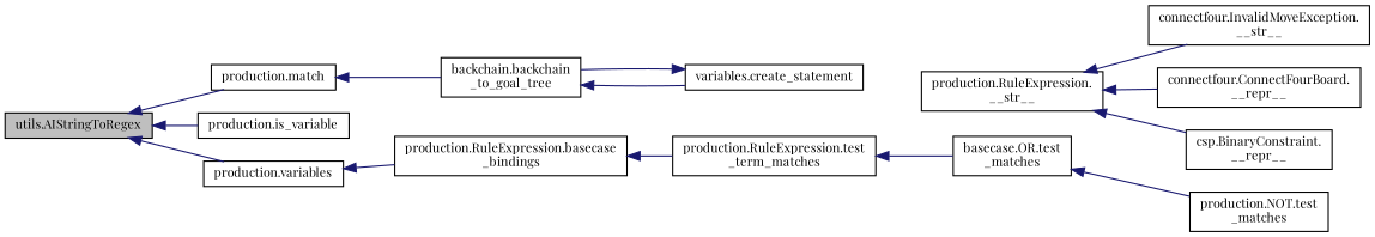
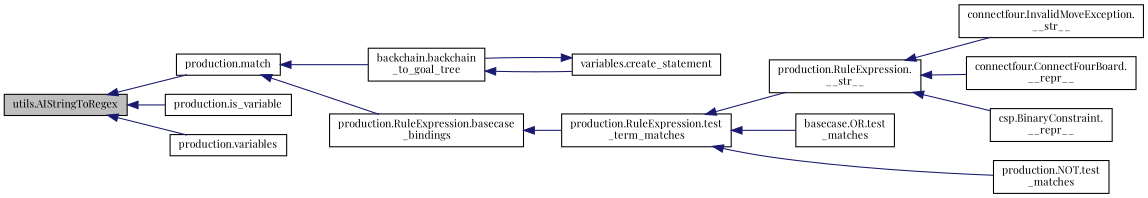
  digraph {
    fontname="Playfair Display"
    rankdir=LR
    node [color=black fillcolor=white fontname="Playfair Display" fontsize=10 shape=record style=filled]
    edge [color=midnightblue dir=back fontname="Playfair Display" fontsize=10 labelfontname=Helvetica labelfontsize=10 style=solid]
    n1 [fillcolor=grey75 fontcolor=black height=0.2 label="utils.AIStringToRegex" width=0.4]
    n2 [height=0.2 label="production.match" width=0.4]
    n3 [height=0.2 label="production.is_variable" width=0.4]
    n4 [height=0.2 label="production.variables" width=0.4]
    n5 [height=0.2 label="backchain.backchain\l_to_goal_tree" width=0.4]
    n6 [height=0.2 label="production.RuleExpression.basecase\l_bindings" width=0.4]
    n7 [height=0.2 label="variables.create_statement" width=0.4]
    n8 [height=0.2 label="production.RuleExpression.test\l_term_matches" width=0.4]
    n9 [height=0.2 label="production.RuleExpression.\l__str__" width=0.4]
    n10 [height=0.2 label="basecase.OR.test\l_matches" width=0.4]
    n11 [height=0.2 label="production.NOT.test\l_matches" width=0.4]
    n12 [height=0.2 label="connectfour.InvalidMoveException.\l__str__" width=0.4]
    n13 [height=0.2 label="connectfour.ConnectFourBoard.\l__repr__" width=0.4]
    n14 [height=0.2 label="csp.BinaryConstraint.\l__repr__" width=0.4]
    n1 -> n2
    n1 -> n3
    n1 -> n4
    n2 -> n5
-   n4 -> n6
+   n2 -> n6
    n5 -> n7
    n6 -> n8
    n7 -> n5
+   n8 -> n9
    n8 -> n10
-   n10 -> n11
+   n8 -> n11
    n9 -> n12
    n9 -> n13
    n9 -> n14
  }
